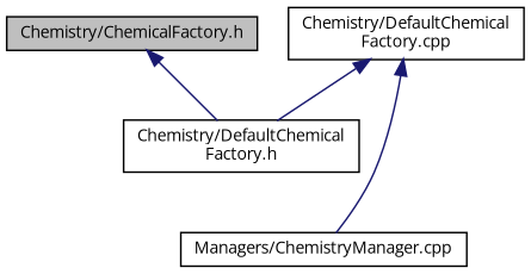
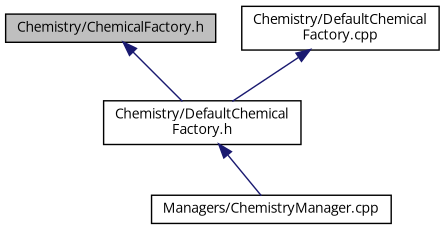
  digraph {
    fontname="Open Sans"
    node [color=black fillcolor=white fontname="Open Sans" fontsize=10 shape=record style=filled]
    edge [color=midnightblue dir=back fontname="Open Sans" fontsize=10 labelfontname=Helvetica labelfontsize=10 style=solid]
    n1 [fillcolor=grey75 fontcolor=black height=0.2 label="Chemistry/ChemicalFactory.h" width=0.4]
    n2 [height=0.2 label="Chemistry/DefaultChemical\lFactory.h" width=0.4]
    n3 [height=0.2 label="Managers/ChemistryManager.cpp" width=0.4]
    n4 [height=0.2 label="Chemistry/DefaultChemical\lFactory.cpp" width=0.4]
    n1 -> n2
-   n4 -> n3
+   n2 -> n3
    n4 -> n2
  }
